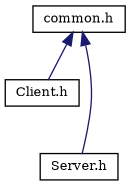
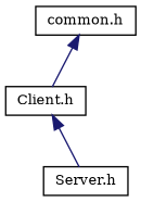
  digraph {
    fontname="DejaVu Serif"
    node [color=black fillcolor=white fontname="DejaVu Serif" fontsize=10 shape=record style=filled]
    edge [color=midnightblue dir=back fontname="DejaVu Serif" fontsize=10 labelfontname=FreeSans labelfontsize=10 style=solid]
    n1 [height=0.2 label="common.h" width=0.4]
    n2 [height=0.2 label="Client.h" width=0.4]
    n3 [height=0.2 label="Server.h" width=0.4]
    n1 -> n2
-   n1 -> n3
+   n2 -> n3
  }
